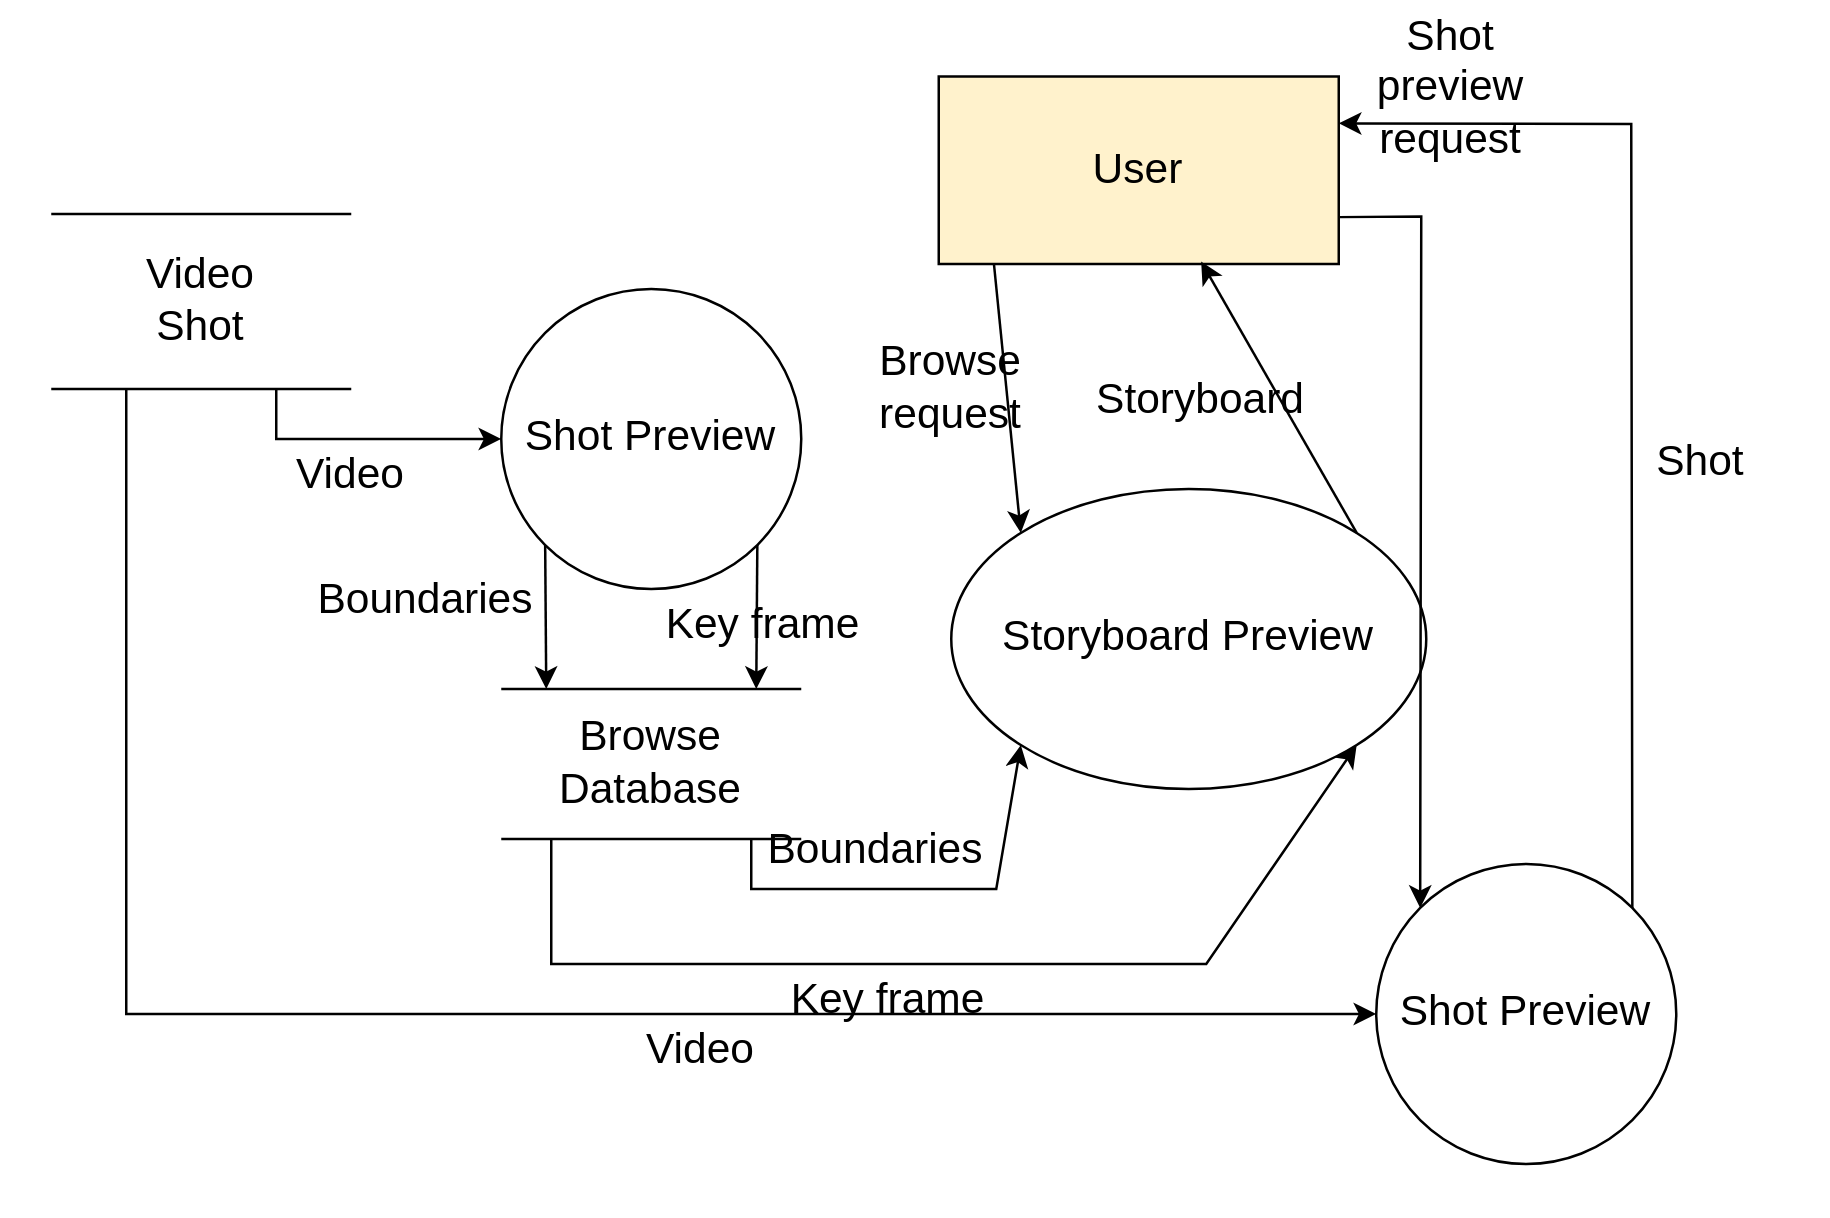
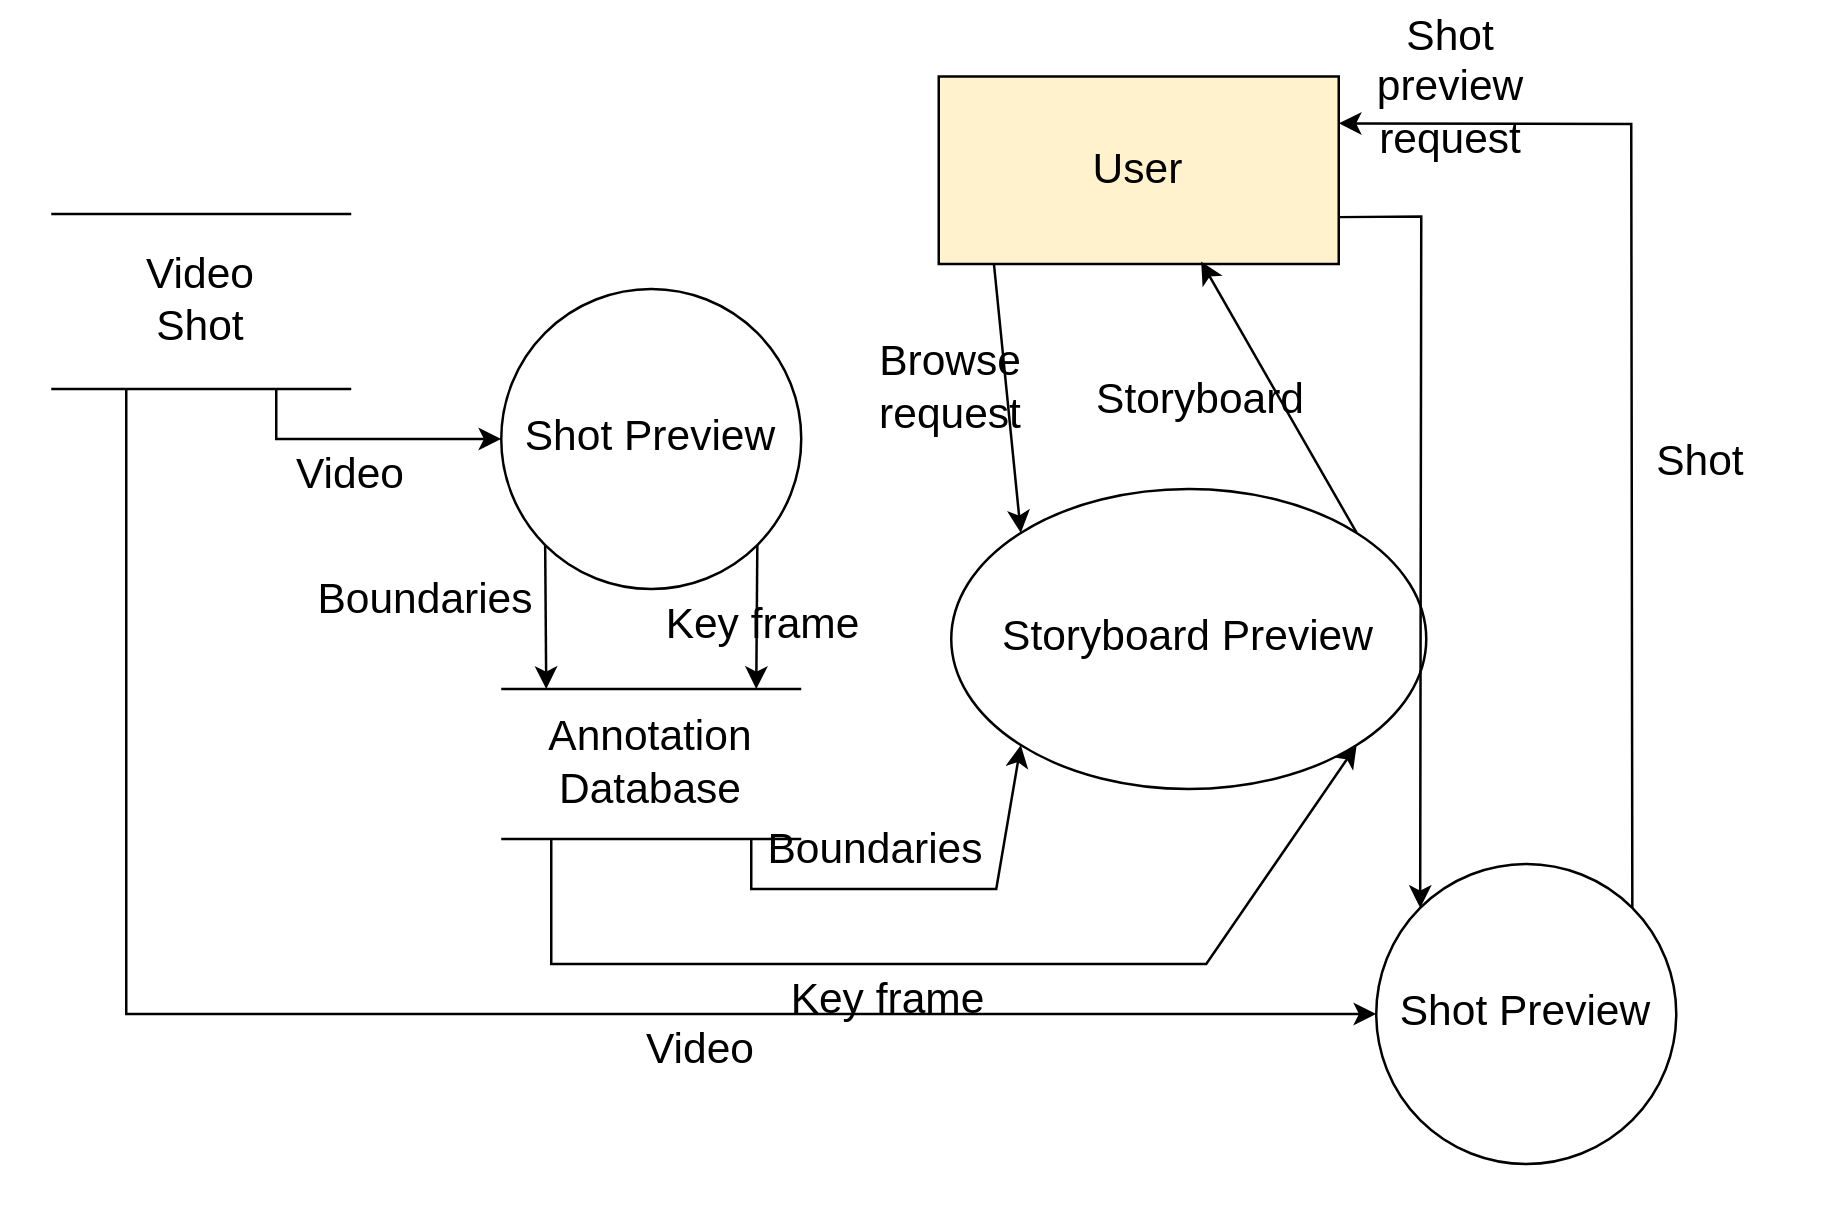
  <mxCell id="0" />
  <mxCell id="1" parent="0" />
  <mxCell id="2" value="" style="endArrow=none;html=1;rounded=0;" edge="1" parent="1"><mxGeometry width="50" height="50" relative="1" as="geometry"><mxPoint x="20" y="85" as="sourcePoint" /><mxPoint x="140" y="85" as="targetPoint" /></mxGeometry></mxCell>
  <mxCell id="3" value="" style="endArrow=none;html=1;rounded=0;" edge="1" parent="1"><mxGeometry width="50" height="50" relative="1" as="geometry"><mxPoint x="20" y="155" as="sourcePoint" /><mxPoint x="140" y="155" as="targetPoint" /><Array as="points"><mxPoint x="80" y="155" /></Array></mxGeometry></mxCell>
  <mxCell id="4" value="Video Shot" style="text;html=1;strokeColor=none;fillColor=none;align=center;verticalAlign=middle;whiteSpace=wrap;rounded=0;fontSize=17;" vertex="1" parent="1"><mxGeometry x="50" y="105" width="60" height="30" as="geometry" /></mxCell>
  <mxCell id="5" value="Shot Preview" style="ellipse;whiteSpace=wrap;html=1;aspect=fixed;fontSize=17;" vertex="1" parent="1"><mxGeometry x="550" y="345" width="120" height="120" as="geometry" /></mxCell>
  <mxCell id="6" value="" style="endArrow=classic;html=1;rounded=0;fontSize=17;entryX=0;entryY=0.5;entryDx=0;entryDy=0;" edge="1" parent="1" target="5"><mxGeometry width="50" height="50" relative="1" as="geometry"><mxPoint x="50" y="155" as="sourcePoint" /><mxPoint x="380" y="285" as="targetPoint" /><Array as="points"><mxPoint x="50" y="405" /></Array></mxGeometry></mxCell>
  <mxCell id="7" value="" style="endArrow=none;html=1;rounded=0;" edge="1" parent="1"><mxGeometry width="50" height="50" relative="1" as="geometry"><mxPoint x="200" y="275" as="sourcePoint" /><mxPoint x="320" y="275" as="targetPoint" /></mxGeometry></mxCell>
  <mxCell id="8" value="" style="endArrow=none;html=1;rounded=0;" edge="1" parent="1"><mxGeometry width="50" height="50" relative="1" as="geometry"><mxPoint x="200" y="335" as="sourcePoint" /><mxPoint x="320" y="335" as="targetPoint" /></mxGeometry></mxCell>
  <mxCell id="9" value="Shot Preview" style="ellipse;whiteSpace=wrap;html=1;aspect=fixed;fontSize=17;" vertex="1" parent="1"><mxGeometry x="200" y="115" width="120" height="120" as="geometry" /></mxCell>
- <mxCell id="10" value="Browse Database" style="text;html=1;strokeColor=none;fillColor=none;align=center;verticalAlign=middle;whiteSpace=wrap;rounded=0;fontSize=17;" vertex="1" parent="1"><mxGeometry x="210" y="285" width="100" height="40" as="geometry" /></mxCell>
+ <mxCell id="10" value="Annotation Database" style="text;html=1;strokeColor=none;fillColor=none;align=center;verticalAlign=middle;whiteSpace=wrap;rounded=0;fontSize=17;" vertex="1" parent="1"><mxGeometry x="210" y="285" width="100" height="40" as="geometry" /></mxCell>
  <mxCell id="11" value="" style="endArrow=classic;html=1;rounded=0;fontSize=17;entryX=0;entryY=0.5;entryDx=0;entryDy=0;" edge="1" parent="1" target="9"><mxGeometry width="50" height="50" relative="1" as="geometry"><mxPoint x="110" y="155" as="sourcePoint" /><mxPoint x="380" y="285" as="targetPoint" /><Array as="points"><mxPoint x="110" y="175" /></Array></mxGeometry></mxCell>
  <mxCell id="12" value="" style="endArrow=classic;html=1;rounded=0;fontSize=17;exitX=0;exitY=1;exitDx=0;exitDy=0;" edge="1" parent="1" source="9"><mxGeometry width="50" height="50" relative="1" as="geometry"><mxPoint x="330" y="335" as="sourcePoint" /><mxPoint x="218" y="275" as="targetPoint" /></mxGeometry></mxCell>
  <mxCell id="13" value="" style="endArrow=classic;html=1;rounded=0;fontSize=17;exitX=1;exitY=1;exitDx=0;exitDy=0;" edge="1" parent="1" source="9"><mxGeometry width="50" height="50" relative="1" as="geometry"><mxPoint x="330" y="335" as="sourcePoint" /><mxPoint x="302" y="275" as="targetPoint" /></mxGeometry></mxCell>
  <mxCell id="14" value="Storyboard Preview" style="ellipse;whiteSpace=wrap;html=1;aspect=fixed;fontSize=17;" vertex="1" parent="1"><mxGeometry x="380" y="195" width="190" height="120" as="geometry" /></mxCell>
  <mxCell id="15" value="" style="endArrow=classic;html=1;rounded=0;fontSize=17;entryX=0;entryY=1;entryDx=0;entryDy=0;" edge="1" parent="1" target="14"><mxGeometry width="50" height="50" relative="1" as="geometry"><mxPoint x="300" y="335" as="sourcePoint" /><mxPoint x="380" y="285" as="targetPoint" /><Array as="points"><mxPoint x="300" y="355" /><mxPoint x="398" y="355" /></Array></mxGeometry></mxCell>
  <mxCell id="16" value="" style="endArrow=classic;html=1;rounded=0;fontSize=17;entryX=1;entryY=1;entryDx=0;entryDy=0;" edge="1" parent="1" target="14"><mxGeometry width="50" height="50" relative="1" as="geometry"><mxPoint x="220" y="335" as="sourcePoint" /><mxPoint x="380" y="285" as="targetPoint" /><Array as="points"><mxPoint x="220" y="385" /><mxPoint x="482" y="385" /></Array></mxGeometry></mxCell>
  <mxCell id="17" value="User" style="rounded=0;whiteSpace=wrap;html=1;fontSize=17;fillColor=#fff2cc;" vertex="1" parent="1"><mxGeometry x="375" y="30" width="160" height="75" as="geometry" /></mxCell>
  <mxCell id="18" value="" style="endArrow=classic;html=1;rounded=0;fontSize=17;exitX=0.138;exitY=1;exitDx=0;exitDy=0;entryX=0;entryY=0;entryDx=0;entryDy=0;exitPerimeter=0;" edge="1" parent="1" source="17" target="14"><mxGeometry width="50" height="50" relative="1" as="geometry"><mxPoint x="330" y="225" as="sourcePoint" /><mxPoint x="380" y="175" as="targetPoint" /></mxGeometry></mxCell>
  <mxCell id="19" value="" style="endArrow=classic;html=1;rounded=0;fontSize=17;exitX=1;exitY=0;exitDx=0;exitDy=0;entryX=0.656;entryY=0.987;entryDx=0;entryDy=0;entryPerimeter=0;" edge="1" parent="1" source="14" target="17"><mxGeometry width="50" height="50" relative="1" as="geometry"><mxPoint x="330" y="225" as="sourcePoint" /><mxPoint x="482" y="115" as="targetPoint" /></mxGeometry></mxCell>
  <mxCell id="20" value="" style="endArrow=classic;html=1;rounded=0;fontSize=17;exitX=1;exitY=0.75;exitDx=0;exitDy=0;entryX=0;entryY=0;entryDx=0;entryDy=0;" edge="1" parent="1" source="17" target="5"><mxGeometry width="50" height="50" relative="1" as="geometry"><mxPoint x="330" y="225" as="sourcePoint" /><mxPoint x="380" y="175" as="targetPoint" /><Array as="points"><mxPoint x="568" y="86" /></Array></mxGeometry></mxCell>
  <mxCell id="21" value="" style="endArrow=classic;html=1;rounded=0;fontSize=17;exitX=1;exitY=0;exitDx=0;exitDy=0;entryX=1;entryY=0.25;entryDx=0;entryDy=0;" edge="1" parent="1" source="5" target="17"><mxGeometry width="50" height="50" relative="1" as="geometry"><mxPoint x="330" y="225" as="sourcePoint" /><mxPoint x="380" y="175" as="targetPoint" /><Array as="points"><mxPoint x="652" y="49" /></Array></mxGeometry></mxCell>
  <mxCell id="22" value="Video" style="text;html=1;strokeColor=none;fillColor=none;align=center;verticalAlign=middle;whiteSpace=wrap;rounded=0;fontSize=17;" vertex="1" parent="1"><mxGeometry x="110" y="175" width="60" height="30" as="geometry" /></mxCell>
  <mxCell id="23" value="Video" style="text;html=1;strokeColor=none;fillColor=none;align=center;verticalAlign=middle;whiteSpace=wrap;rounded=0;fontSize=17;" vertex="1" parent="1"><mxGeometry x="250" y="405" width="60" height="30" as="geometry" /></mxCell>
  <mxCell id="24" value="Key frame" style="text;html=1;strokeColor=none;fillColor=none;align=center;verticalAlign=middle;whiteSpace=wrap;rounded=0;fontSize=17;" vertex="1" parent="1"><mxGeometry x="300" y="385" width="110" height="30" as="geometry" /></mxCell>
  <mxCell id="25" value="Boundaries" style="text;html=1;strokeColor=none;fillColor=none;align=center;verticalAlign=middle;whiteSpace=wrap;rounded=0;fontSize=17;" vertex="1" parent="1"><mxGeometry x="320" y="325" width="60" height="30" as="geometry" /></mxCell>
  <mxCell id="26" value="Boundaries" style="text;html=1;strokeColor=none;fillColor=none;align=center;verticalAlign=middle;whiteSpace=wrap;rounded=0;fontSize=17;" vertex="1" parent="1"><mxGeometry x="140" y="225" width="60" height="30" as="geometry" /></mxCell>
  <mxCell id="27" value="Key frame" style="text;html=1;strokeColor=none;fillColor=none;align=center;verticalAlign=middle;whiteSpace=wrap;rounded=0;fontSize=17;" vertex="1" parent="1"><mxGeometry x="250" y="235" width="110" height="30" as="geometry" /></mxCell>
  <mxCell id="28" value="Browse request" style="text;html=1;strokeColor=none;fillColor=none;align=center;verticalAlign=middle;whiteSpace=wrap;rounded=0;fontSize=17;" vertex="1" parent="1"><mxGeometry x="350" y="140" width="60" height="30" as="geometry" /></mxCell>
  <mxCell id="29" value="Storyboard" style="text;html=1;strokeColor=none;fillColor=none;align=center;verticalAlign=middle;whiteSpace=wrap;rounded=0;fontSize=17;" vertex="1" parent="1"><mxGeometry x="450" y="145" width="60" height="30" as="geometry" /></mxCell>
  <mxCell id="30" value="Shot" style="text;html=1;strokeColor=none;fillColor=none;align=center;verticalAlign=middle;whiteSpace=wrap;rounded=0;fontSize=17;" vertex="1" parent="1"><mxGeometry x="650" y="170" width="60" height="30" as="geometry" /></mxCell>
  <mxCell id="31" value="Shot preview request" style="text;html=1;strokeColor=none;fillColor=none;align=center;verticalAlign=middle;whiteSpace=wrap;rounded=0;fontSize=17;" vertex="1" parent="1"><mxGeometry x="550" y="20" width="60" height="30" as="geometry" /></mxCell>
